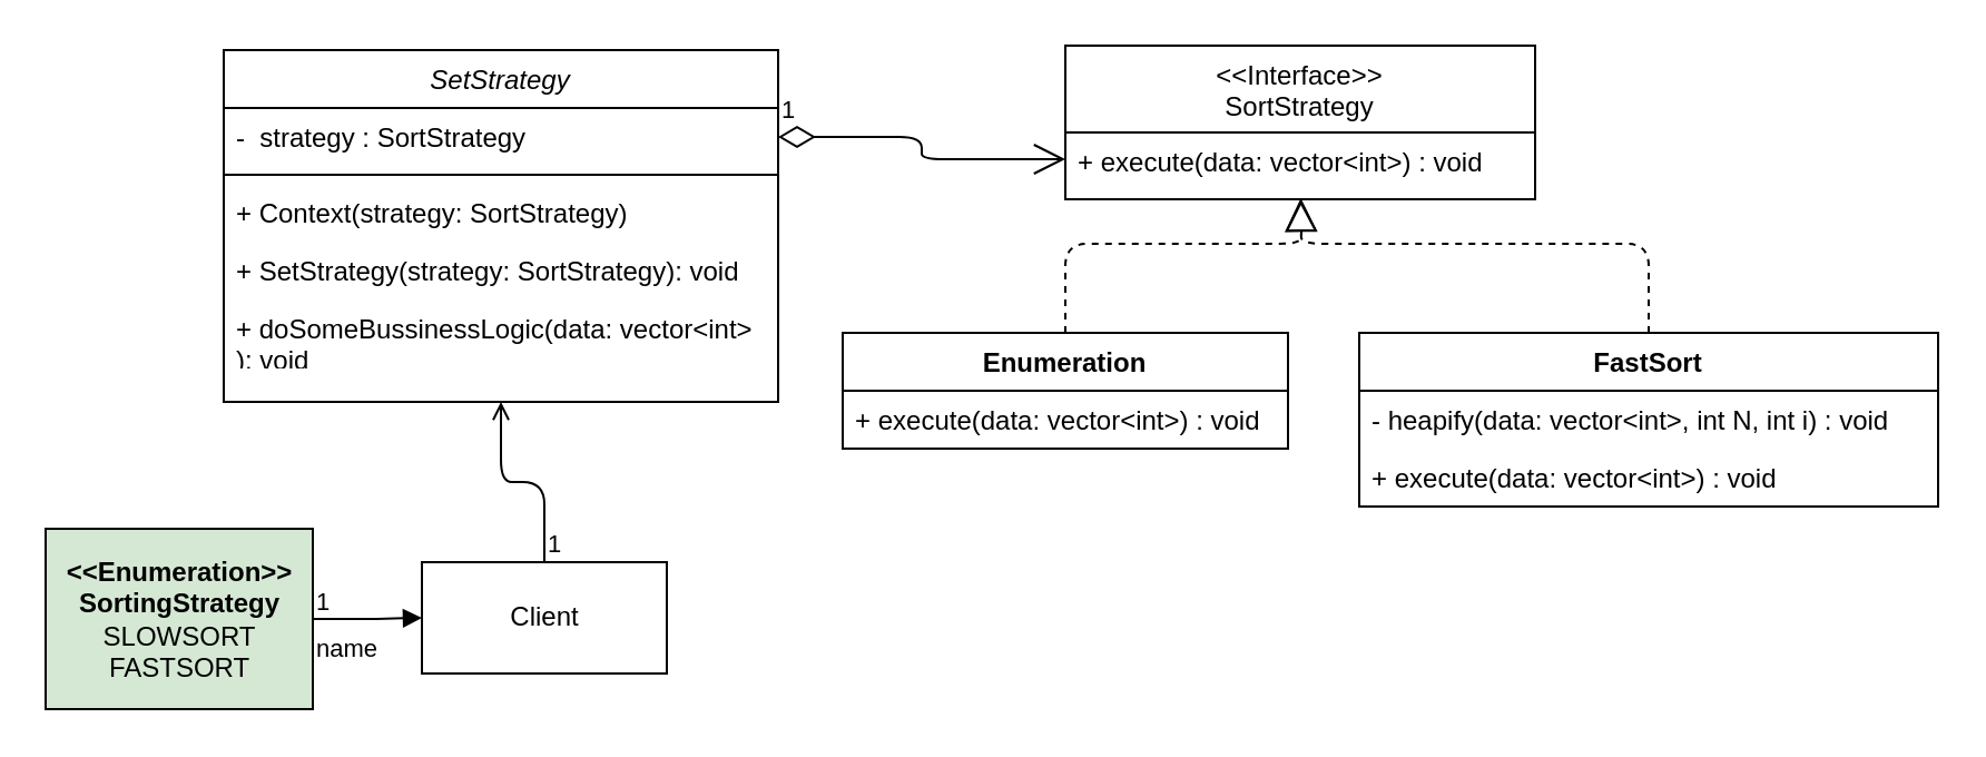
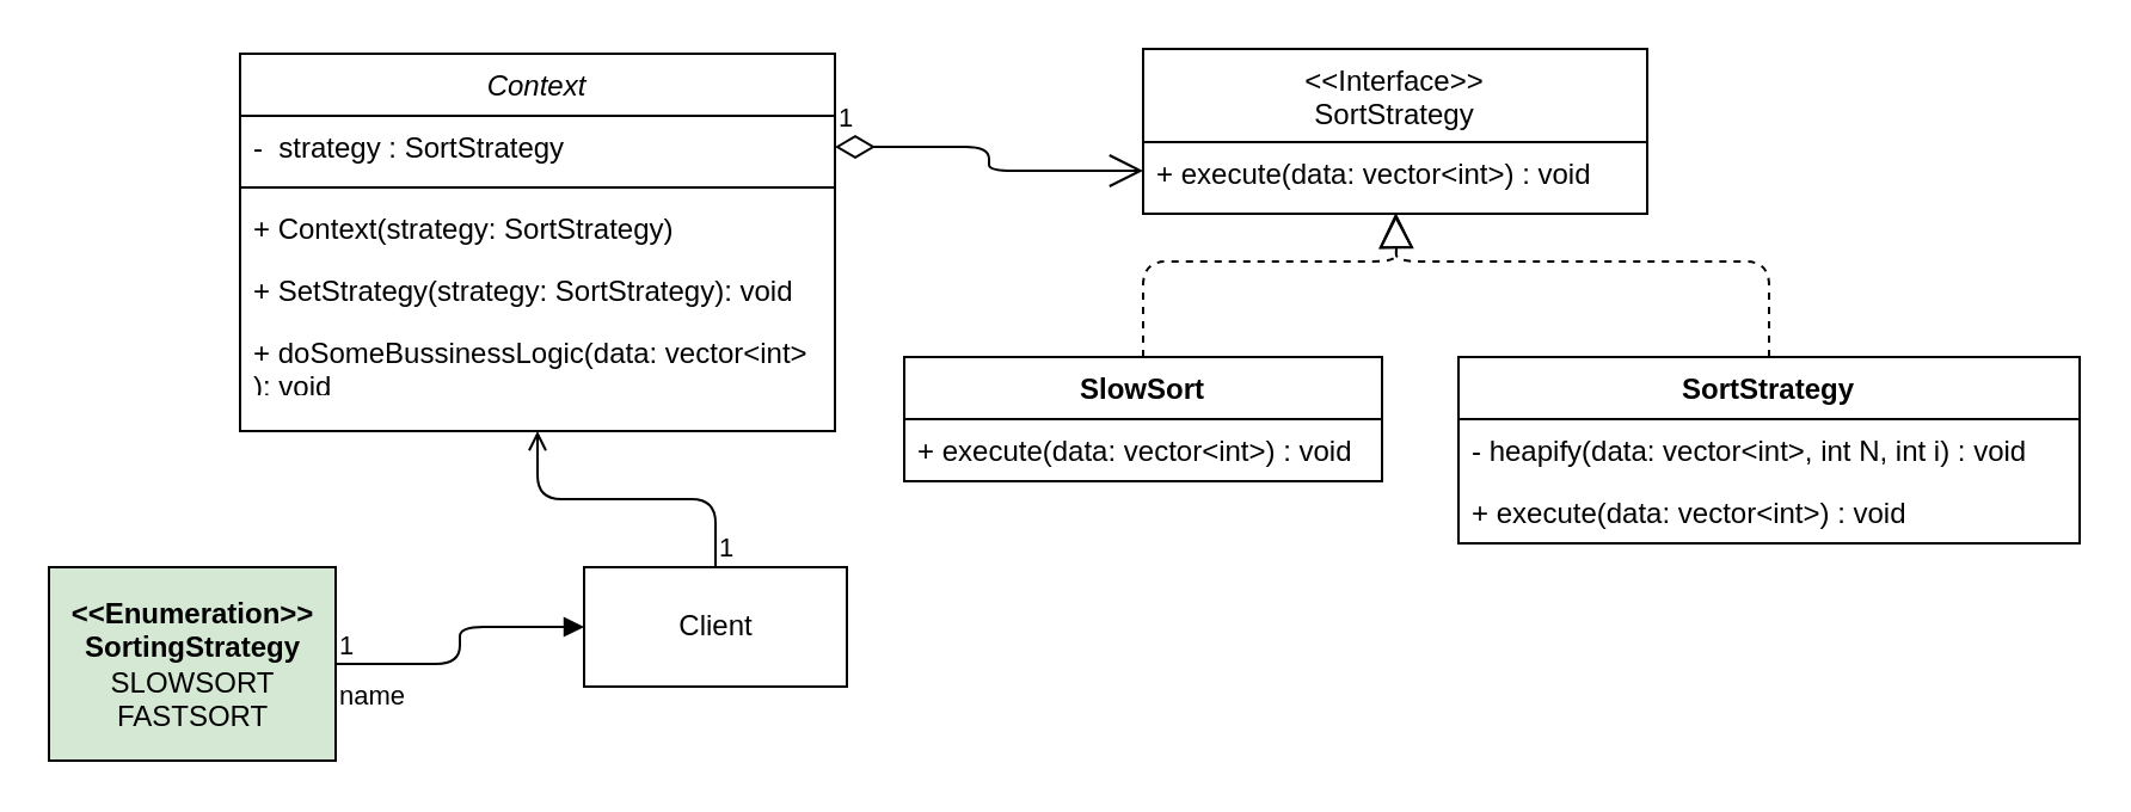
  <mxCell id="0" />
  <mxCell id="1" parent="0" />
- <mxCell id="2" value="SetStrategy" style="swimlane;fontStyle=2;align=center;verticalAlign=top;childLayout=stackLayout;horizontal=1;startSize=26;horizontalStack=0;resizeParent=1;resizeLast=0;collapsible=1;marginBottom=0;rounded=0;shadow=0;strokeWidth=1;" parent="1" vertex="1"><mxGeometry x="100" y="22" width="249" height="158" as="geometry"><mxRectangle x="230" y="140" width="160" height="26" as="alternateBounds" /></mxGeometry></mxCell>
+ <mxCell id="2" value="Context" style="swimlane;fontStyle=2;align=center;verticalAlign=top;childLayout=stackLayout;horizontal=1;startSize=26;horizontalStack=0;resizeParent=1;resizeLast=0;collapsible=1;marginBottom=0;rounded=0;shadow=0;strokeWidth=1;" parent="1" vertex="1"><mxGeometry x="100" y="22" width="249" height="158" as="geometry"><mxRectangle x="230" y="140" width="160" height="26" as="alternateBounds" /></mxGeometry></mxCell>
  <mxCell id="3" value="-  strategy : SortStrategy" style="text;align=left;verticalAlign=top;spacingLeft=4;spacingRight=4;overflow=hidden;rotatable=0;points=[[0,0.5],[1,0.5]];portConstraint=eastwest;" parent="2" vertex="1"><mxGeometry y="26" width="249" height="26" as="geometry" /></mxCell>
  <mxCell id="4" value="" style="line;html=1;strokeWidth=1;align=left;verticalAlign=middle;spacingTop=-1;spacingLeft=3;spacingRight=3;rotatable=0;labelPosition=right;points=[];portConstraint=eastwest;" parent="2" vertex="1"><mxGeometry y="52" width="249" height="8" as="geometry" /></mxCell>
  <mxCell id="5" value="+ Context(strategy: SortStrategy)" style="text;align=left;verticalAlign=top;spacingLeft=4;spacingRight=4;overflow=hidden;rotatable=0;points=[[0,0.5],[1,0.5]];portConstraint=eastwest;" parent="2" vertex="1"><mxGeometry y="60" width="249" height="26" as="geometry" /></mxCell>
  <mxCell id="6" value="+ SetStrategy(strategy: SortStrategy): void" style="text;align=left;verticalAlign=top;spacingLeft=4;spacingRight=4;overflow=hidden;rotatable=0;points=[[0,0.5],[1,0.5]];portConstraint=eastwest;" parent="2" vertex="1"><mxGeometry y="86" width="249" height="26" as="geometry" /></mxCell>
  <mxCell id="7" value="+ doSomeBussinessLogic(data: vector&lt;int&gt;&#10;): void" style="text;align=left;verticalAlign=top;spacingLeft=4;spacingRight=4;overflow=hidden;rotatable=0;points=[[0,0.5],[1,0.5]];portConstraint=eastwest;" parent="2" vertex="1"><mxGeometry y="112" width="249" height="26" as="geometry" /></mxCell>
  <mxCell id="8" value="&lt;&lt;Interface&gt;&gt;&#10;SortStrategy" style="swimlane;fontStyle=0;align=center;verticalAlign=top;childLayout=stackLayout;horizontal=1;startSize=39;horizontalStack=0;resizeParent=1;resizeLast=0;collapsible=1;marginBottom=0;rounded=0;shadow=0;strokeWidth=1;" parent="1" vertex="1"><mxGeometry x="478" y="20" width="211" height="69" as="geometry"><mxRectangle x="570" y="111" width="160" height="26" as="alternateBounds" /></mxGeometry></mxCell>
  <mxCell id="9" value="+ execute(data: vector&lt;int&gt;) : void" style="text;align=left;verticalAlign=top;spacingLeft=4;spacingRight=4;overflow=hidden;rotatable=0;points=[[0,0.5],[1,0.5]];portConstraint=eastwest;" parent="8" vertex="1"><mxGeometry y="39" width="211" height="24" as="geometry" /></mxCell>
  <mxCell id="10" value="1" style="endArrow=open;html=1;endSize=12;startArrow=diamondThin;startSize=14;startFill=0;edgeStyle=orthogonalEdgeStyle;align=left;verticalAlign=bottom;entryX=0;entryY=0.5;entryDx=0;entryDy=0;exitX=1;exitY=0.5;exitDx=0;exitDy=0;" parent="1" source="3" target="9" edge="1"><mxGeometry x="-1" y="3" relative="1" as="geometry"><mxPoint x="369" y="82" as="sourcePoint" /><mxPoint x="439" y="82" as="targetPoint" /></mxGeometry></mxCell>
- <mxCell id="11" value="Client" style="html=1;" parent="1" vertex="1"><mxGeometry x="189" y="252" width="110" height="50" as="geometry" /></mxCell>
+ <mxCell id="11" value="Client" style="html=1;" parent="1" vertex="1"><mxGeometry x="244" y="237" width="110" height="50" as="geometry" /></mxCell>
  <mxCell id="12" value="" style="endArrow=open;endFill=1;html=1;edgeStyle=orthogonalEdgeStyle;align=left;verticalAlign=top;exitX=0.5;exitY=0;exitDx=0;exitDy=0;entryX=0.5;entryY=1;entryDx=0;entryDy=0;" parent="1" source="11" target="2" edge="1"><mxGeometry x="-1" relative="1" as="geometry"><mxPoint x="189" y="262" as="sourcePoint" /><mxPoint x="349" y="262" as="targetPoint" /></mxGeometry></mxCell>
  <mxCell id="13" value="1" style="edgeLabel;resizable=0;html=1;align=left;verticalAlign=bottom;" parent="12" connectable="0" vertex="1"><mxGeometry x="-1" relative="1" as="geometry" /></mxCell>
- <mxCell id="14" value="Enumeration" style="swimlane;fontStyle=1;align=center;verticalAlign=top;childLayout=stackLayout;horizontal=1;startSize=26;horizontalStack=0;resizeParent=1;resizeParentMax=0;resizeLast=0;collapsible=1;marginBottom=0;" parent="1" vertex="1"><mxGeometry x="378" y="149" width="200" height="52" as="geometry" /></mxCell>
+ <mxCell id="14" value="SlowSort" style="swimlane;fontStyle=1;align=center;verticalAlign=top;childLayout=stackLayout;horizontal=1;startSize=26;horizontalStack=0;resizeParent=1;resizeParentMax=0;resizeLast=0;collapsible=1;marginBottom=0;" parent="1" vertex="1"><mxGeometry x="378" y="149" width="200" height="52" as="geometry" /></mxCell>
  <mxCell id="15" value="+ execute(data: vector&lt;int&gt;) : void" style="text;strokeColor=none;fillColor=none;align=left;verticalAlign=top;spacingLeft=4;spacingRight=4;overflow=hidden;rotatable=0;points=[[0,0.5],[1,0.5]];portConstraint=eastwest;" parent="14" vertex="1"><mxGeometry y="26" width="200" height="26" as="geometry" /></mxCell>
- <mxCell id="16" value="FastSort" style="swimlane;fontStyle=1;align=center;verticalAlign=top;childLayout=stackLayout;horizontal=1;startSize=26;horizontalStack=0;resizeParent=1;resizeParentMax=0;resizeLast=0;collapsible=1;marginBottom=0;" parent="1" vertex="1"><mxGeometry x="610" y="149" width="260" height="78" as="geometry" /></mxCell>
+ <mxCell id="16" value="SortStrategy" style="swimlane;fontStyle=1;align=center;verticalAlign=top;childLayout=stackLayout;horizontal=1;startSize=26;horizontalStack=0;resizeParent=1;resizeParentMax=0;resizeLast=0;collapsible=1;marginBottom=0;" parent="1" vertex="1"><mxGeometry x="610" y="149" width="260" height="78" as="geometry" /></mxCell>
  <mxCell id="17" value="- heapify(data: vector&lt;int&gt;, int N, int i) : void" style="text;strokeColor=none;fillColor=none;align=left;verticalAlign=top;spacingLeft=4;spacingRight=4;overflow=hidden;rotatable=0;points=[[0,0.5],[1,0.5]];portConstraint=eastwest;" parent="16" vertex="1"><mxGeometry y="26" width="260" height="26" as="geometry" /></mxCell>
  <mxCell id="18" value="+ execute(data: vector&lt;int&gt;) : void" style="text;strokeColor=none;fillColor=none;align=left;verticalAlign=top;spacingLeft=4;spacingRight=4;overflow=hidden;rotatable=0;points=[[0,0.5],[1,0.5]];portConstraint=eastwest;" parent="16" vertex="1"><mxGeometry y="52" width="260" height="26" as="geometry" /></mxCell>
  <mxCell id="19" value="" style="endArrow=block;dashed=1;endFill=0;endSize=12;html=1;exitX=0.5;exitY=0;exitDx=0;exitDy=0;" parent="1" source="14" edge="1"><mxGeometry width="160" relative="1" as="geometry"><mxPoint x="498" y="119" as="sourcePoint" /><mxPoint x="584" y="89" as="targetPoint" /><Array as="points"><mxPoint x="478" y="109" /><mxPoint x="584" y="109" /></Array></mxGeometry></mxCell>
  <mxCell id="20" value="" style="endArrow=block;dashed=1;endFill=0;endSize=12;html=1;exitX=0.5;exitY=0;exitDx=0;exitDy=0;entryX=0.5;entryY=1;entryDx=0;entryDy=0;" parent="1" source="16" target="8" edge="1"><mxGeometry width="160" relative="1" as="geometry"><mxPoint x="658" y="149" as="sourcePoint" /><mxPoint x="578" y="89" as="targetPoint" /><Array as="points"><mxPoint x="740" y="109" /><mxPoint x="719" y="109" /><mxPoint x="658" y="109" /><mxPoint x="584" y="109" /></Array></mxGeometry></mxCell>
  <mxCell id="21" value="&lt;span data-lucid-type=&quot;application/vnd.lucid.text&quot; data-lucid-content=&quot;{&amp;#34;t&amp;#34;:&amp;#34;&amp;lt;&amp;lt;Enumeration&amp;gt;&amp;gt;&amp;#34;,&amp;#34;m&amp;#34;:[{&amp;#34;s&amp;#34;:0,&amp;#34;n&amp;#34;:&amp;#34;b&amp;#34;,&amp;#34;v&amp;#34;:true,&amp;#34;e&amp;#34;:15}]}&quot;&gt;&lt;span style=&quot;font-weight: bold&quot;&gt;&amp;lt;&amp;lt;Enumeration&amp;gt;&amp;gt;&lt;br&gt;SortingStrategy&lt;br&gt;&lt;/span&gt;&lt;/span&gt;SLOWSORT&lt;br&gt;FASTSORT" style="html=1;fillColor=#d5e8d4;" parent="1" vertex="1"><mxGeometry x="20" y="237" width="120" height="81" as="geometry" /></mxCell>
  <mxCell id="22" value="name" style="endArrow=block;endFill=1;html=1;edgeStyle=orthogonalEdgeStyle;align=left;verticalAlign=top;exitX=1;exitY=0.5;exitDx=0;exitDy=0;entryX=0;entryY=0.5;entryDx=0;entryDy=0;" parent="1" source="21" target="11" edge="1"><mxGeometry x="-1" relative="1" as="geometry"><mxPoint x="150" y="282" as="sourcePoint" /><mxPoint x="170" y="282" as="targetPoint" /></mxGeometry></mxCell>
  <mxCell id="23" value="1" style="edgeLabel;resizable=0;html=1;align=left;verticalAlign=bottom;" parent="22" connectable="0" vertex="1"><mxGeometry x="-1" relative="1" as="geometry" /></mxCell>
